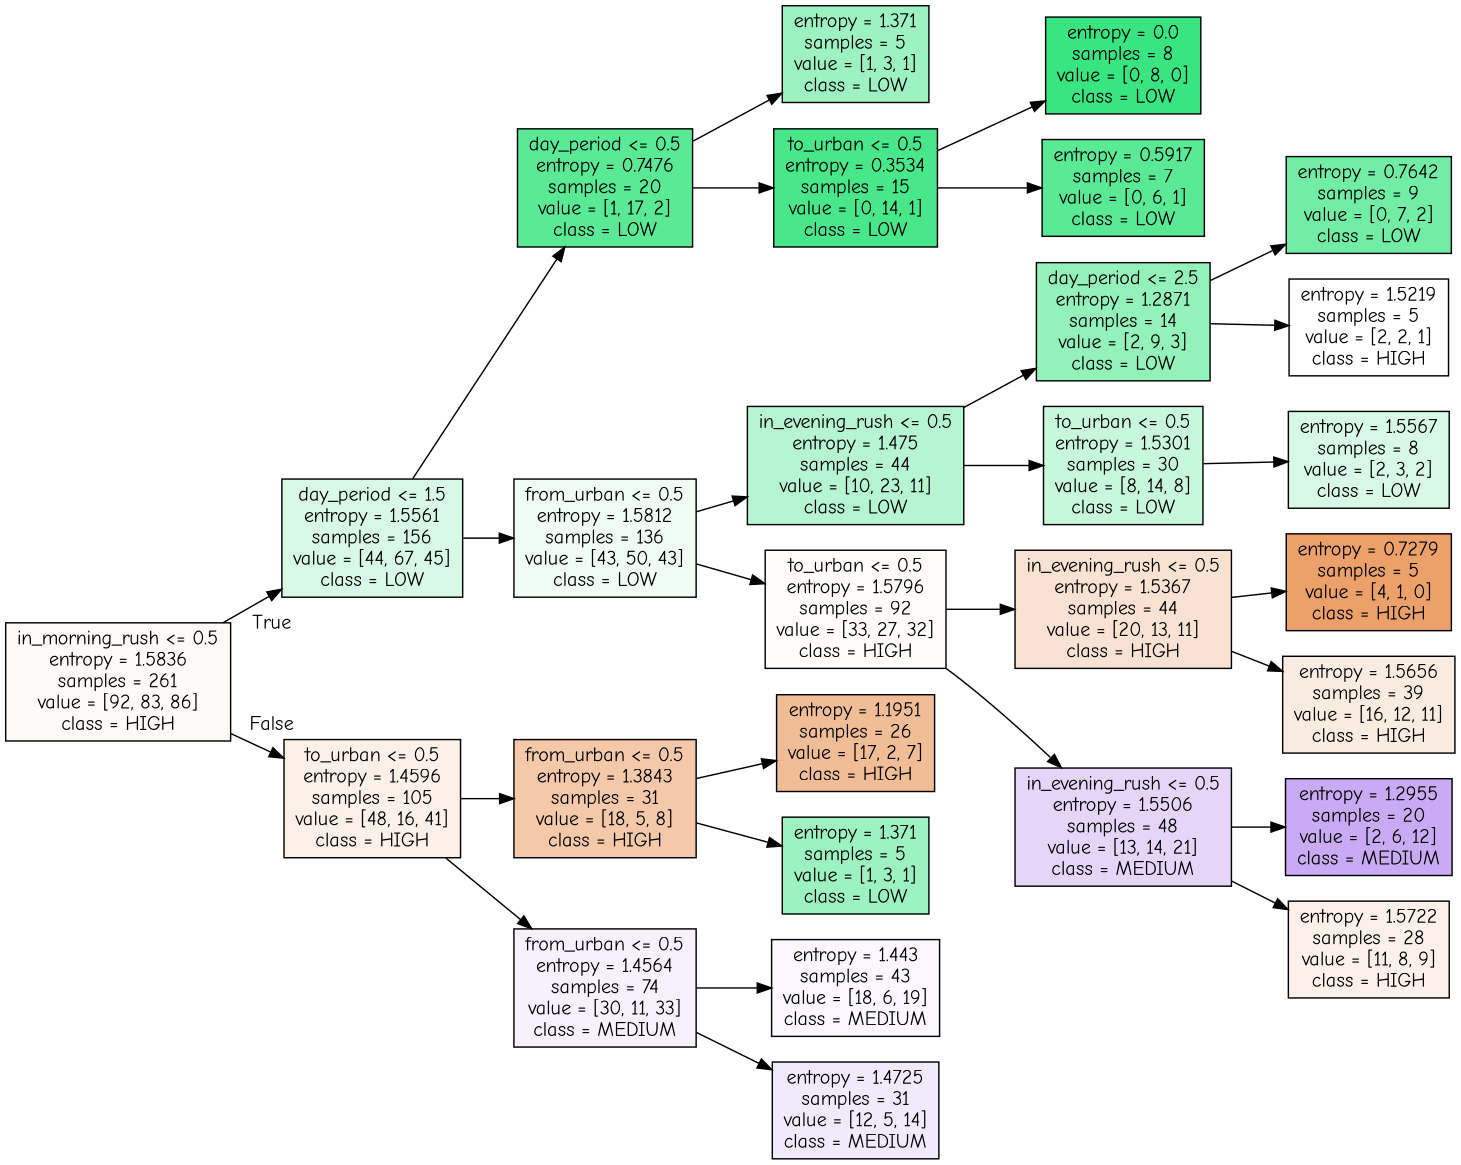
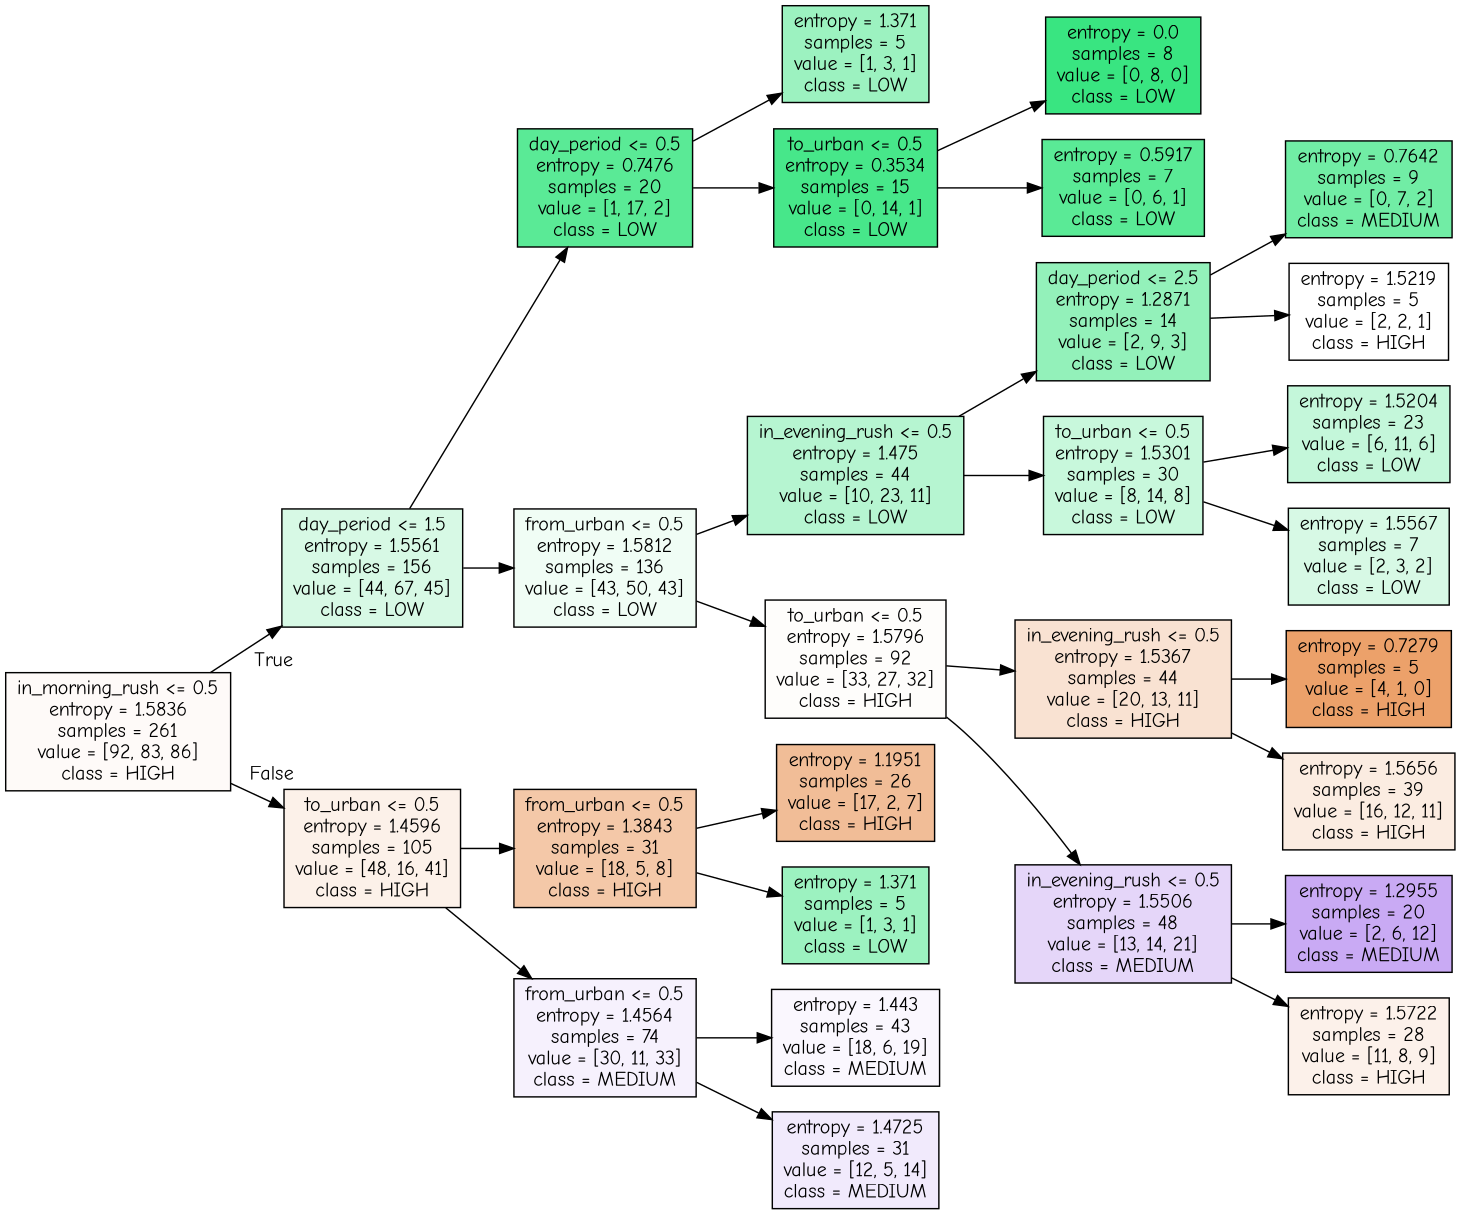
  digraph {
    fontname="Comic Neue"
    rankdir=LR
    node [color=black fillcolor="#39e58133" fontname="Comic Neue" shape=box style=filled]
    edge [fontname="Comic Neue"]
    n1 [fillcolor="#e5813909" label="in_morning_rush <= 0.5\nentropy = 1.5836\nsamples = 261\nvalue = [92, 83, 86]\nclass = HIGH"]
    n2 [label="day_period <= 1.5\nentropy = 1.5561\nsamples = 156\nvalue = [44, 67, 45]\nclass = LOW"]
    n3 [fillcolor="#e581391c" label="to_urban <= 0.5\nentropy = 1.4596\nsamples = 105\nvalue = [48, 16, 41]\nclass = HIGH"]
    n4 [fillcolor="#39e581d4" label="day_period <= 0.5\nentropy = 0.7476\nsamples = 20\nvalue = [1, 17, 2]\nclass = LOW"]
    n5 [fillcolor="#39e58113" label="from_urban <= 0.5\nentropy = 1.5812\nsamples = 136\nvalue = [43, 50, 43]\nclass = LOW"]
    n6 [fillcolor="#e581396f" label="from_urban <= 0.5\nentropy = 1.3843\nsamples = 31\nvalue = [18, 5, 8]\nclass = HIGH"]
    n7 [fillcolor="#8139e511" label="from_urban <= 0.5\nentropy = 1.4564\nsamples = 74\nvalue = [30, 11, 33]\nclass = MEDIUM"]
    n8 [fillcolor="#39e5817f" label="entropy = 1.371\nsamples = 5\nvalue = [1, 3, 1]\nclass = LOW"]
    n9 [fillcolor="#39e581ed" label="to_urban <= 0.5\nentropy = 0.3534\nsamples = 15\nvalue = [0, 14, 1]\nclass = LOW"]
    n10 [fillcolor="#39e5815d" label="in_evening_rush <= 0.5\nentropy = 1.475\nsamples = 44\nvalue = [10, 23, 11]\nclass = LOW"]
    n11 [fillcolor="#e5813904" label="to_urban <= 0.5\nentropy = 1.5796\nsamples = 92\nvalue = [33, 27, 32]\nclass = HIGH"]
    n12 [fillcolor="#39e581ff" label="entropy = 0.0\nsamples = 8\nvalue = [0, 8, 0]\nclass = LOW"]
    n13 [fillcolor="#39e581d4" label="entropy = 0.5917\nsamples = 7\nvalue = [0, 6, 1]\nclass = LOW"]
    n14 [fillcolor="#39e5818b" label="day_period <= 2.5\nentropy = 1.2871\nsamples = 14\nvalue = [2, 9, 3]\nclass = LOW"]
    n15 [fillcolor="#39e58146" label="to_urban <= 0.5\nentropy = 1.5301\nsamples = 30\nvalue = [8, 14, 8]\nclass = LOW"]
    n16 [fillcolor="#e581393a" label="in_evening_rush <= 0.5\nentropy = 1.5367\nsamples = 44\nvalue = [20, 13, 11]\nclass = HIGH"]
    n17 [fillcolor="#8139e534" label="in_evening_rush <= 0.5\nentropy = 1.5506\nsamples = 48\nvalue = [13, 14, 21]\nclass = MEDIUM"]
-   n18 [fillcolor="#39e581b6" label="entropy = 0.7642\nsamples = 9\nvalue = [0, 7, 2]\nclass = LOW"]
+   n18 [fillcolor="#39e581b6" label="entropy = 0.7642\nsamples = 9\nvalue = [0, 7, 2]\nclass = MEDIUM"]
    n19 [fillcolor="#e5813900" label="entropy = 1.5219\nsamples = 5\nvalue = [2, 2, 1]\nclass = HIGH"]
-   n21 [label="entropy = 1.5567\nsamples = 8\nvalue = [2, 3, 2]\nclass = LOW"]
+   n20 [fillcolor="#39e5814b" label="entropy = 1.5204\nsamples = 23\nvalue = [6, 11, 6]\nclass = LOW"]
+   n21 [label="entropy = 1.5567\nsamples = 7\nvalue = [2, 3, 2]\nclass = LOW"]
    n22 [fillcolor="#e58139bf" label="entropy = 0.7279\nsamples = 5\nvalue = [4, 1, 0]\nclass = HIGH"]
    n23 [fillcolor="#e5813926" label="entropy = 1.5656\nsamples = 39\nvalue = [16, 12, 11]\nclass = HIGH"]
    n24 [fillcolor="#8139e56d" label="entropy = 1.2955\nsamples = 20\nvalue = [2, 6, 12]\nclass = MEDIUM"]
    n25 [fillcolor="#e581391b" label="entropy = 1.5722\nsamples = 28\nvalue = [11, 8, 9]\nclass = HIGH"]
    n26 [fillcolor="#e5813986" label="entropy = 1.1951\nsamples = 26\nvalue = [17, 2, 7]\nclass = HIGH"]
    n27 [fillcolor="#39e5817f" label="entropy = 1.371\nsamples = 5\nvalue = [1, 3, 1]\nclass = LOW"]
    n28 [fillcolor="#8139e50a" label="entropy = 1.443\nsamples = 43\nvalue = [18, 6, 19]\nclass = MEDIUM"]
    n29 [fillcolor="#8139e51b" label="entropy = 1.4725\nsamples = 31\nvalue = [12, 5, 14]\nclass = MEDIUM"]
    n1 -> n2 [headlabel=True labelangle=45 labeldistance=2.5]
    n1 -> n3 [headlabel=False labelangle=-45 labeldistance=2.5]
    n2 -> n4
    n2 -> n5
    n3 -> n6
    n3 -> n7
    n4 -> n8
    n4 -> n9
    n5 -> n10
    n5 -> n11
    n6 -> n26
    n6 -> n27
    n7 -> n28
    n7 -> n29
    n9 -> n12
    n9 -> n13
    n10 -> n14
    n10 -> n15
    n11 -> n16
    n11 -> n17
    n14 -> n18
    n14 -> n19
+   n15 -> n20
    n15 -> n21
    n16 -> n22
    n16 -> n23
    n17 -> n24
    n17 -> n25
  }
